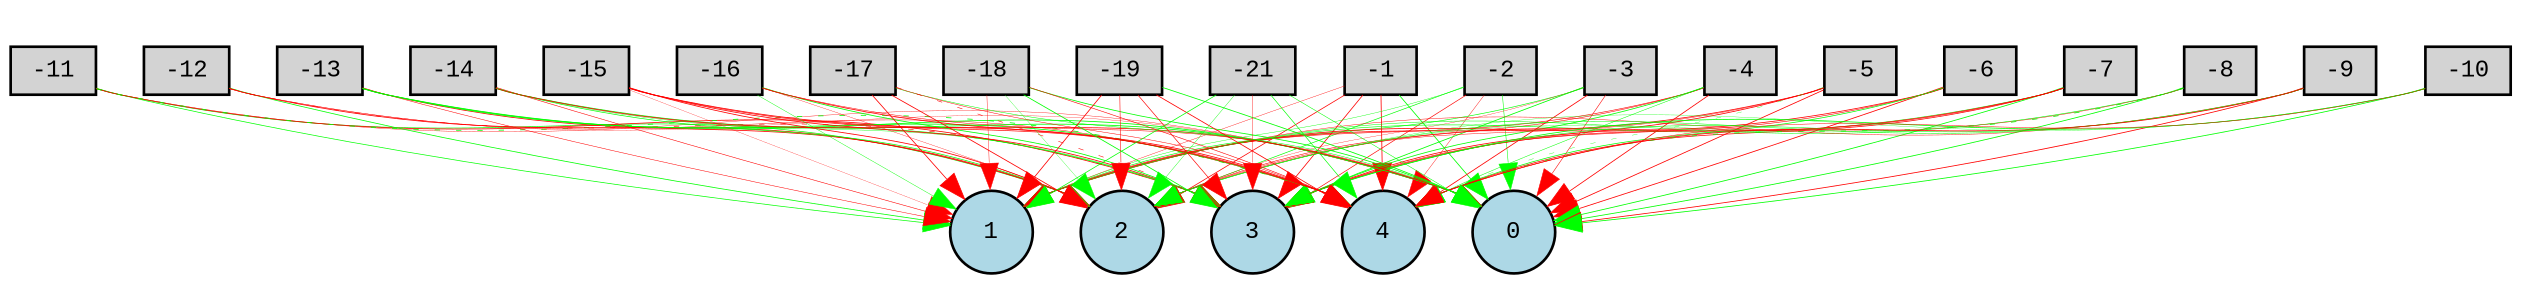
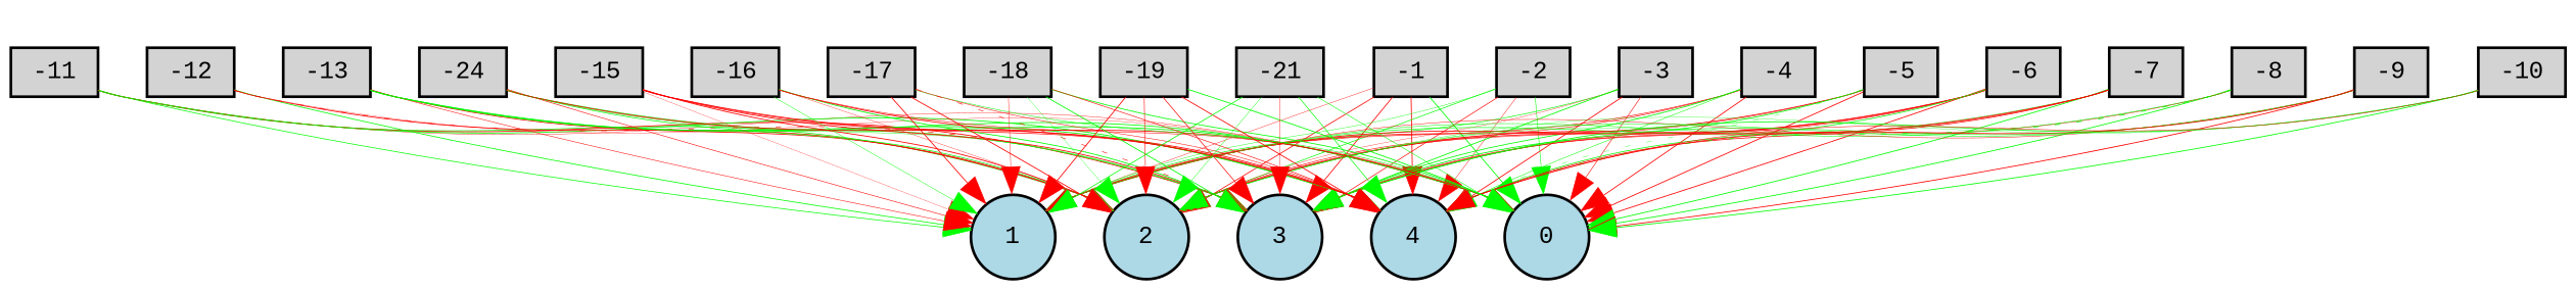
  digraph {
    fontname="Liberation Mono"
    node [fillcolor=lightgray fontname="Liberation Mono" fontsize=9 shape=box style=filled]
    edge [color=red fontname="Liberation Mono" penwidth=0.30000000000000004 style=solid]
    -1 [height=0.2 width=0.2]
    0 [fillcolor=lightblue height=0.2 shape=circle width=0.2]
    1 [fillcolor=lightblue height=0.2 shape=circle width=0.2]
    2 [fillcolor=lightblue height=0.2 shape=circle width=0.2]
    3 [fillcolor=lightblue height=0.2 shape=circle width=0.2]
    4 [fillcolor=lightblue height=0.2 shape=circle width=0.2]
    -2 [height=0.2 width=0.2]
    -3 [height=0.2 width=0.2]
    -4 [height=0.2 width=0.2]
    -5 [height=0.2 width=0.2]
    -6 [height=0.2 width=0.2]
    -7 [height=0.2 width=0.2]
    -8 [height=0.2 width=0.2]
    -9 [height=0.2 width=0.2]
    -10 [height=0.2 width=0.2]
    -11 [height=0.2 width=0.2]
    -12 [height=0.2 width=0.2]
    -13 [height=0.2 width=0.2]
-   -14 [height=0.2 width=0.2]
+   -14 [height=0.2 width=0.2 label=-24]
    -15 [height=0.2 width=0.2]
    -16 [height=0.2 width=0.2]
    -17 [height=0.2 width=0.2]
    -18 [height=0.2 width=0.2]
    -19 [height=0.2 width=0.2]
    n25 [height=0.2 label=-21 width=0.2]
    -1 -> 0 [color=green penwidth=0.2993806859084155]
    -1 -> 1 [penwidth=0.13989389947800507]
    -1 -> 2 [penwidth=0.27557404374947264]
    -1 -> 3 [penwidth=0.2926157109486476]
    -1 -> 4 [penwidth=0.2984217941694831]
    -2 -> 0 [color=green penwidth=0.19496758894074703]
    -2 -> 1 [color=green penwidth=0.14923619482032313]
    -2 -> 2 [color=green penwidth=0.24764377925247077]
    -2 -> 3 [penwidth=0.24400831731538222]
    -2 -> 4 [penwidth=0.15213632598779142]
    -3 -> 0 [penwidth=0.205495394511095]
    -3 -> 1 [color=green penwidth=0.23576169486062368]
    -3 -> 2 [penwidth=0.11445738610694244]
    -3 -> 3 [color=green]
    -3 -> 4 [penwidth=0.29693682545451516]
    -4 -> 0 [penwidth=0.29452190842691295]
    -4 -> 1 [penwidth=0.22521597440103922]
    -4 -> 2 [penwidth=0.21130343577772714]
    -4 -> 3 [color=green penwidth=0.2922536413568091]
    -4 -> 4 [color=green penwidth=0.1845956307108969]
    -5 -> 0 [penwidth=0.2985410273649246]
    -5 -> 1 [penwidth=0.2902330838731628]
    -5 -> 2 [penwidth=0.16624173223704636]
-   -5 -> 3
+   -5 -> 3 [color=green]
    -5 -> 4 [color=green penwidth=0.12686637590425992 style=dotted]
    -6 -> 0
    -6 -> 1 [penwidth=0.29529130773950274]
+   -6 -> 2
    -6 -> 3 [penwidth=0.22306774418371705]
    -6 -> 4 [color=green penwidth=0.272583061347697]
    -7 -> 0 [color=green]
    -7 -> 1 [color=green penwidth=0.2166843957639591]
    -7 -> 2 [penwidth=0.23340565691036827]
    -7 -> 3 [penwidth=0.24007056626359402]
    -7 -> 4 [penwidth=0.27440491240992604]
    -8 -> 0 [color=green]
    -8 -> 1 [color=green penwidth=0.186056464447111]
    -8 -> 2 [color=green penwidth=0.104687538678962]
    -8 -> 3 [penwidth=0.14133497237883155]
    -8 -> 4 [color=green penwidth=0.2908100829182808 style=dotted]
    -9 -> 0
    -9 -> 1 [penwidth=0.16366877223812248]
    -9 -> 2 [color=green penwidth=0.19122180952401852]
    -9 -> 3 [color=green penwidth=0.2003259236328344]
    -9 -> 4 [penwidth=0.2961191014647282]
    -10 -> 0 [color=green penwidth=0.2980772981379377]
    -10 -> 2 [color=green penwidth=0.11847972385840588]
    -10 -> 3 [color=green penwidth=0.29263189206595747]
    -10 -> 4 [penwidth=0.18012304893590128]
    -11 -> 0 [penwidth=0.1377427270527739]
    -11 -> 1 [color=green penwidth=0.26258626658595147]
    -11 -> 2 [color=green penwidth=0.26152277799075957]
    -11 -> 3
-   -11 -> 4 [color=green style=dotted]
+   -11 -> 4 [color=green]
    -12 -> 0 [penwidth=0.10845905594424962]
    -12 -> 1 [color=green penwidth=0.2849272050019661]
    -12 -> 2 [penwidth=0.29950500084807485]
    -12 -> 3 [penwidth=0.2279375722982696 style=dotted]
-   -12 -> 4 [penwidth=0.1638040949118995]
    -13 -> 0 [color=green]
    -13 -> 1 [penwidth=0.1890614742185256]
    -13 -> 2
    -13 -> 3 [color=green penwidth=0.29451310307002765]
    -13 -> 4 [color=green]
    -14 -> 0 [color=green penwidth=0.29841100684531385]
    -14 -> 1 [penwidth=0.20758597321084632]
    -14 -> 2 [color=green penwidth=0.2570050608497799]
    -14 -> 3 [color=green penwidth=0.15036497568702517]
    -14 -> 4 [penwidth=0.2954639134464053]
    -15 -> 0 [penwidth=0.2948809480655358]
    -15 -> 1 [penwidth=0.10038825474361733]
    -15 -> 2 [penwidth=0.29863467007677014]
    -15 -> 3 [penwidth=0.29549684671946624]
    -15 -> 4 [penwidth=0.2561481973633606]
    -16 -> 0 [penwidth=0.18750169317285142]
    -16 -> 1 [color=green penwidth=0.15966970228597893]
    -16 -> 2 [penwidth=0.12099282995069541]
    -16 -> 3 [color=green]
    -16 -> 4 [penwidth=0.2944385002424724]
    -17 -> 0 [color=green penwidth=0.185948920839709]
    -17 -> 1 [penwidth=0.29798700333222106]
    -17 -> 2
    -17 -> 3 [penwidth=0.2053773743426956 style=dotted]
    -17 -> 4 [penwidth=0.17891001811314317]
    -18 -> 0 [color=green penwidth=0.2913718788801018]
    -18 -> 1 [penwidth=0.1469507705586156]
    -18 -> 2 [color=green penwidth=0.10728912276790956]
    -18 -> 3 [color=green penwidth=0.2955924844419624]
    -18 -> 4 [penwidth=0.21736984497730832]
    -19 -> 0 [color=green]
    -19 -> 1
    -19 -> 2 [penwidth=0.20577190899023873]
    -19 -> 3 [penwidth=0.2477816620335269]
    -19 -> 4 [penwidth=0.295757359409086]
    n25 -> 0 [color=green penwidth=0.19333540158974938]
    n25 -> 1 [color=green penwidth=0.2729562937367561]
    n25 -> 2 [color=green penwidth=0.14539521284336246]
    n25 -> 3 [penwidth=0.14555806355230277]
    n25 -> 4 [color=green penwidth=0.24747876368621055]
  }
